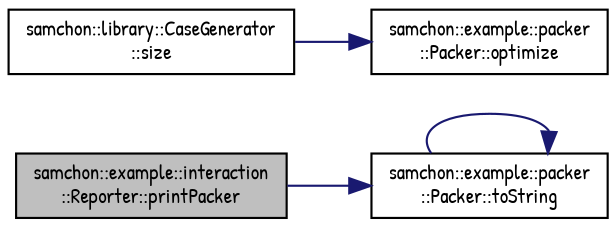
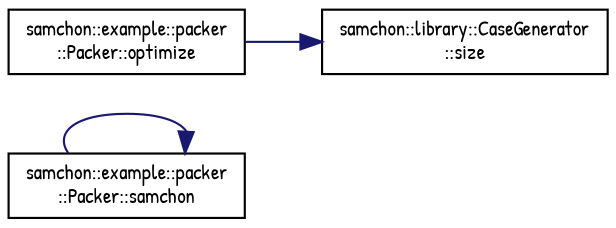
  digraph {
    fontname="Patrick Hand"
    rankdir=LR
    node [color=black fillcolor=white fontname="Patrick Hand" fontsize=10 shape=record style=filled]
    edge [color=midnightblue fontname="Patrick Hand" fontsize=10 labelfontname=Helvetica labelfontsize=10 style=solid]
-   n1 [fillcolor=grey75 fontcolor=black height=0.2 label="samchon::example::interaction\l::Reporter::printPacker" width=0.4]
-   n2 [height=0.2 label="samchon::example::packer\l::Packer::toString" width=0.4]
+   n2 [height=0.2 label="samchon::example::packer\l::Packer::samchon" width=0.4]
    n3 [height=0.2 label="samchon::example::packer\l::Packer::optimize" width=0.4]
    n4 [height=0.2 label="samchon::library::CaseGenerator\l::size" width=0.4]
-   n1 -> n2
    n2 -> n2
-   n4 -> n3
+   n3 -> n4
  }
